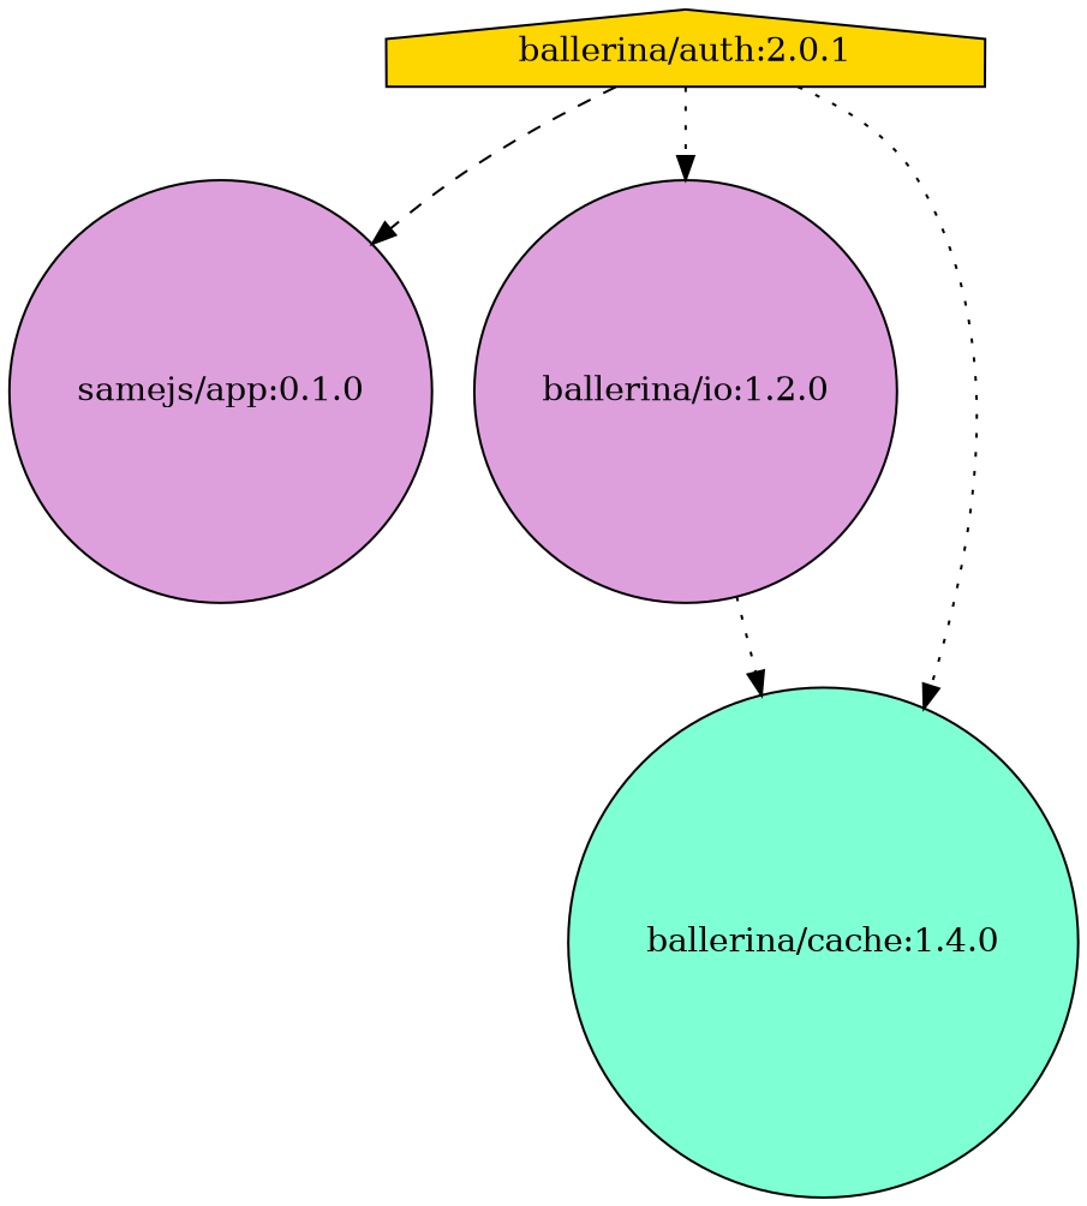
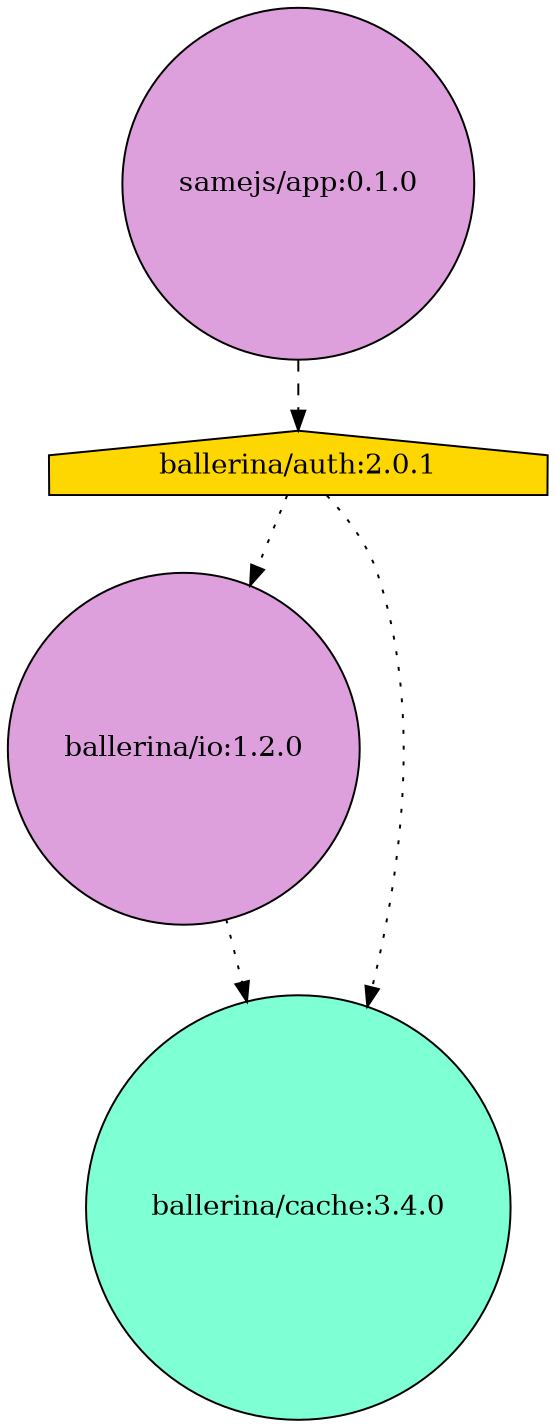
  digraph {
    node [fillcolor=plum shape=circle style=filled]
    edge [style=dotted]
    "ballerina/auth:2.0.1" [fillcolor=gold shape=house]
    "samejs/app:0.1.0"
    "ballerina/io:1.2.0"
-   "ballerina/cache:1.4.0" [fillcolor=aquamarine]
+   "ballerina/cache:1.4.0" [fillcolor=aquamarine label="ballerina/cache:3.4.0"]
    "ballerina/auth:2.0.1" -> "ballerina/io:1.2.0"
    "ballerina/auth:2.0.1" -> "ballerina/cache:1.4.0"
-   "ballerina/auth:2.0.1" -> "samejs/app:0.1.0" [style=dashed]
+   "samejs/app:0.1.0" -> "ballerina/auth:2.0.1" [style=dashed]
    "ballerina/io:1.2.0" -> "ballerina/cache:1.4.0"
  }
